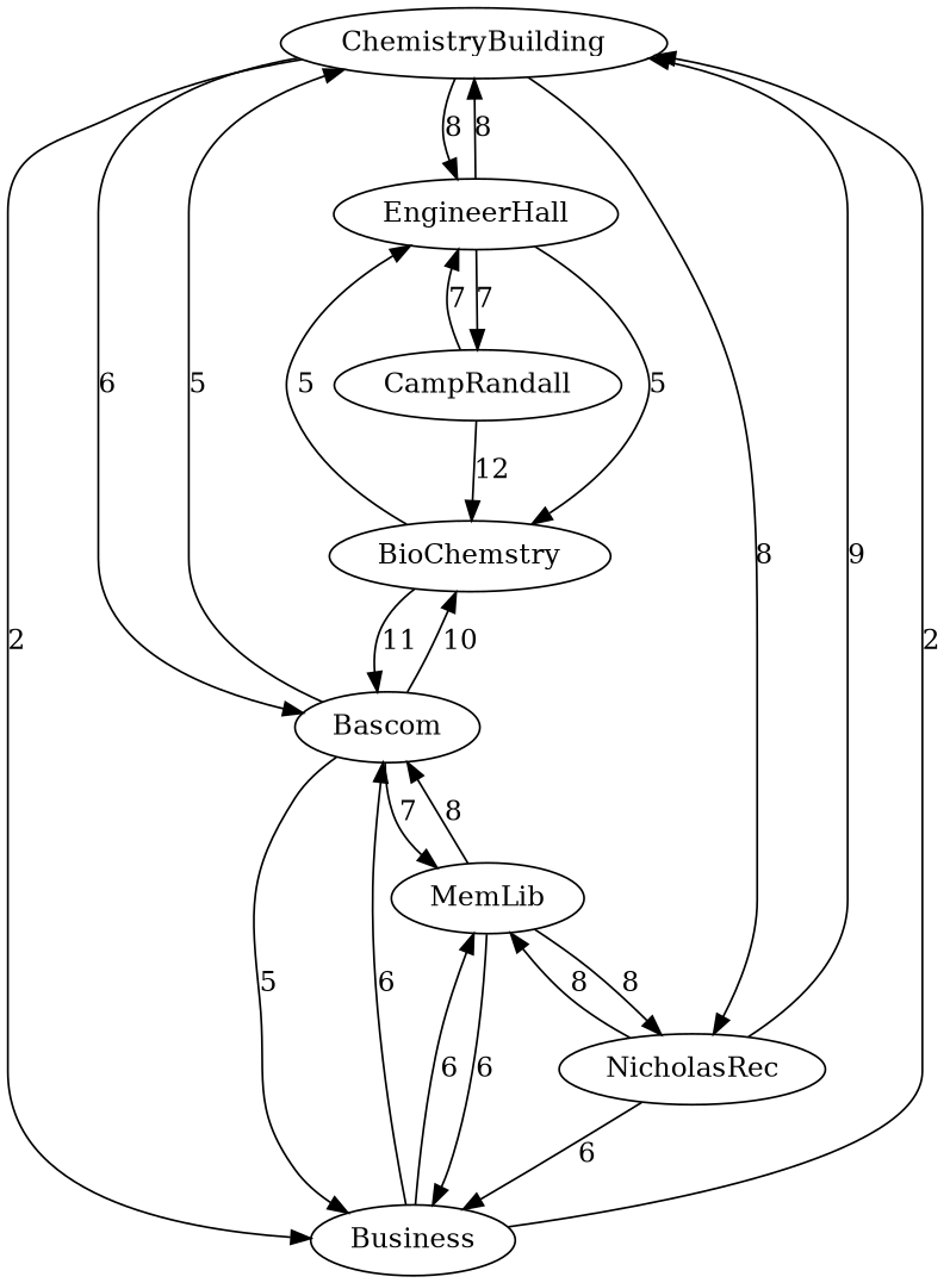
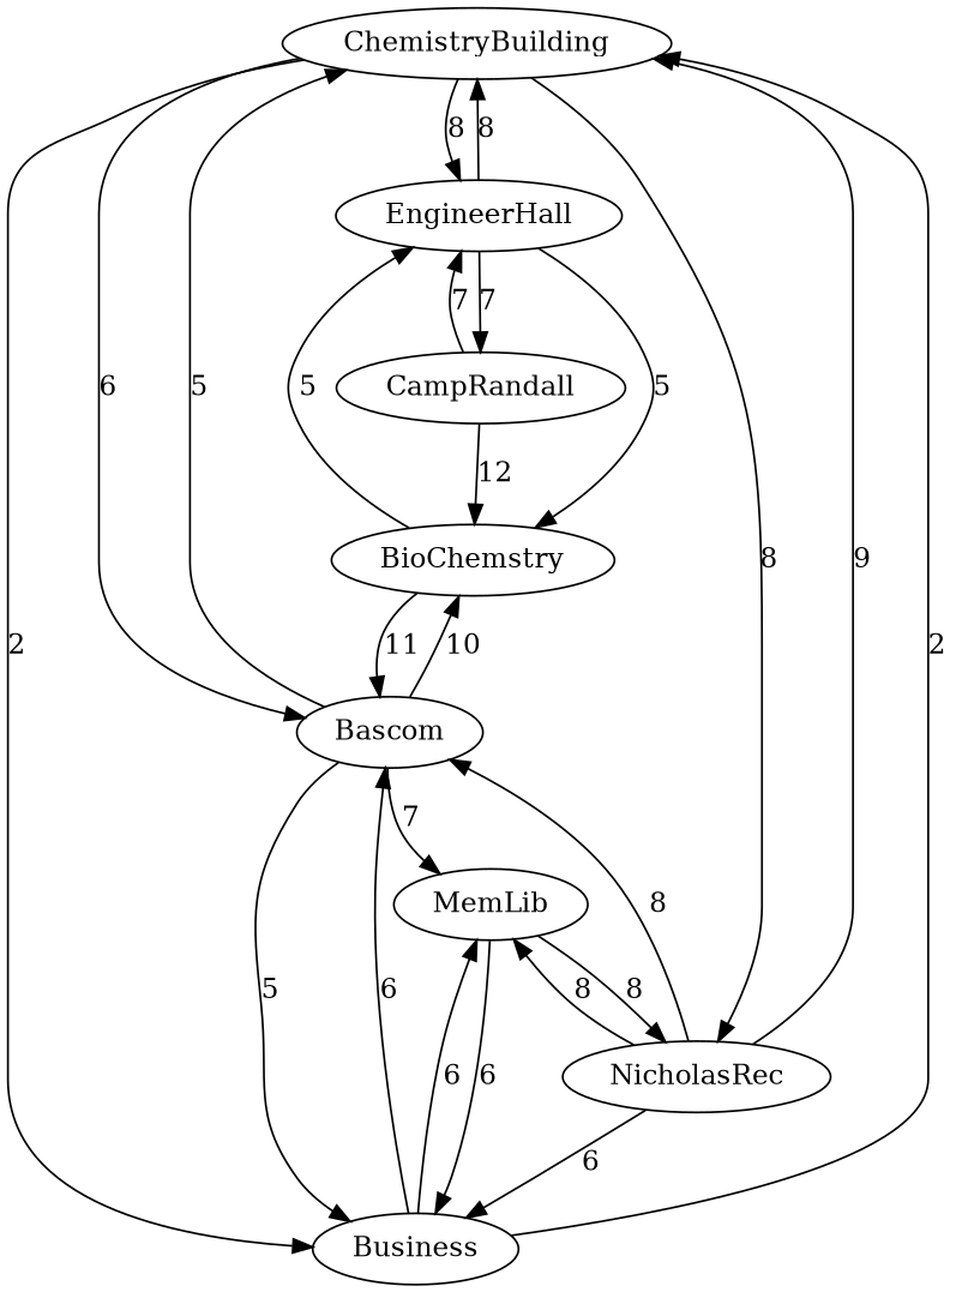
  digraph {
    ChemistryBuilding
    EngineerHall
    Bascom
    Business
    NicholasRec
    CampRandall
    BioChemstry
    MemLib
    ChemistryBuilding -> EngineerHall [label=8]
    ChemistryBuilding -> Bascom [label=6]
    ChemistryBuilding -> Business [label=2]
    ChemistryBuilding -> NicholasRec [label=8]
    EngineerHall -> ChemistryBuilding [label=8]
    EngineerHall -> CampRandall [label=7]
    EngineerHall -> BioChemstry [label=5]
    Bascom -> ChemistryBuilding [label=5]
    Bascom -> Business [label=5]
    Bascom -> BioChemstry [label=10]
    Bascom -> MemLib [label=7]
    Business -> ChemistryBuilding [label=2]
    Business -> Bascom [label=6]
    Business -> MemLib [label=6]
    NicholasRec -> ChemistryBuilding [label=9]
    NicholasRec -> Business [label=6]
    NicholasRec -> MemLib [label=8]
    CampRandall -> EngineerHall [label=7]
    CampRandall -> BioChemstry [label=12]
    BioChemstry -> EngineerHall [label=5]
    BioChemstry -> Bascom [label=11]
-   MemLib -> Bascom [label=8]
+   NicholasRec -> Bascom [label=8]
    MemLib -> Business [label=6]
    MemLib -> NicholasRec [label=8]
  }
